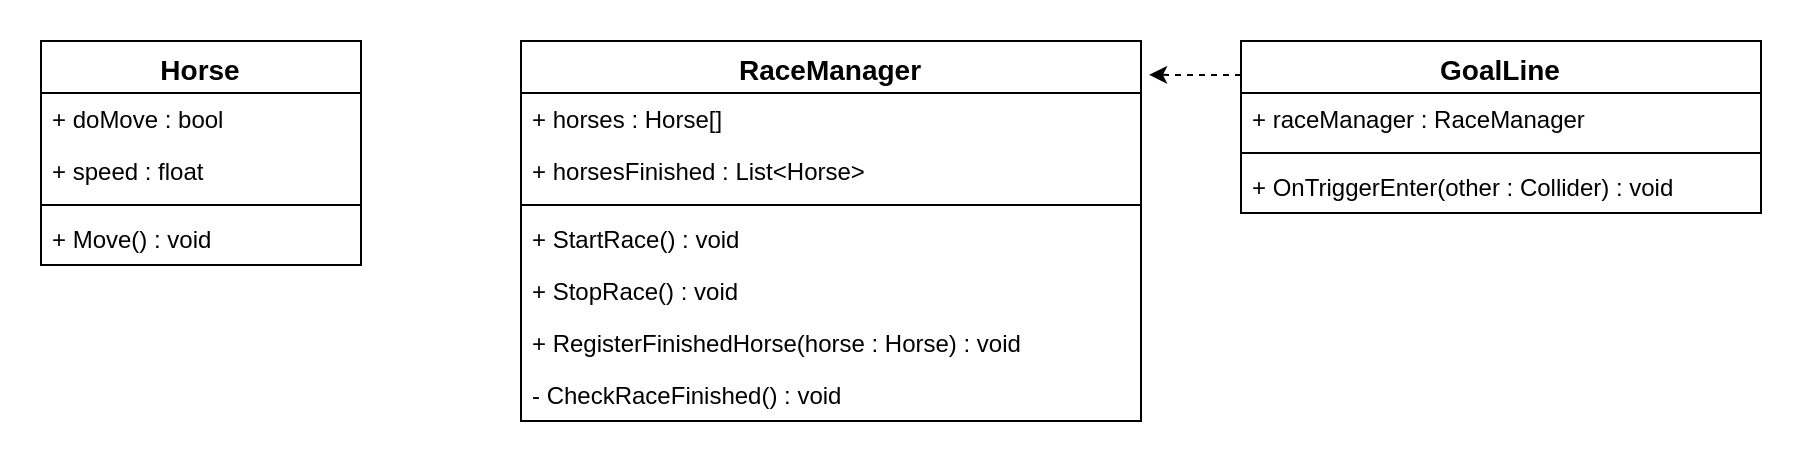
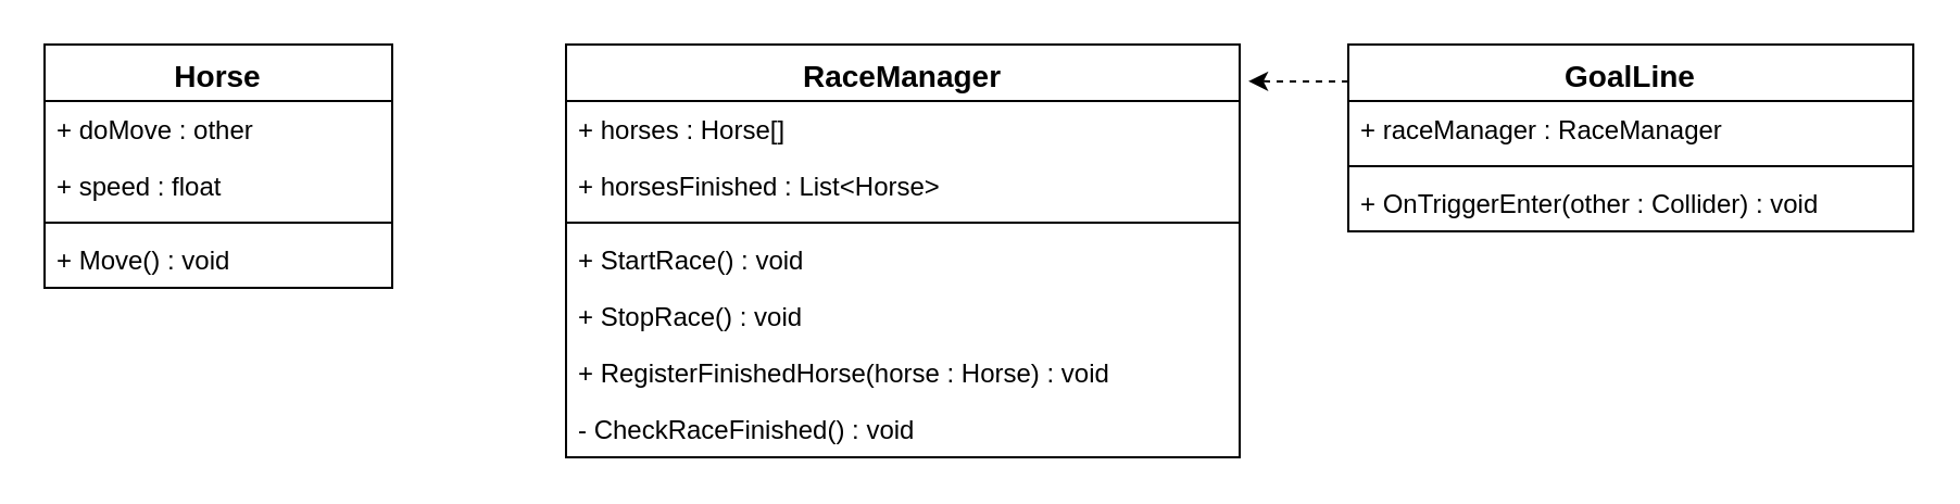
  <mxCell id="0" />
  <mxCell id="1" parent="0" />
  <mxCell id="2" value="Horse" style="swimlane;fontStyle=1;align=center;verticalAlign=top;childLayout=stackLayout;horizontal=1;startSize=26;horizontalStack=0;resizeParent=1;resizeParentMax=0;resizeLast=0;collapsible=1;marginBottom=0;fontSize=14;" vertex="1" parent="1"><mxGeometry x="20" y="20" width="160" height="112" as="geometry" /></mxCell>
- <mxCell id="3" value="+ doMove : bool" style="text;strokeColor=none;fillColor=none;align=left;verticalAlign=top;spacingLeft=4;spacingRight=4;overflow=hidden;rotatable=0;points=[[0,0.5],[1,0.5]];portConstraint=eastwest;" vertex="1" parent="2"><mxGeometry y="26" width="160" height="26" as="geometry" /></mxCell>
+ <mxCell id="3" value="+ doMove : other" style="text;strokeColor=none;fillColor=none;align=left;verticalAlign=top;spacingLeft=4;spacingRight=4;overflow=hidden;rotatable=0;points=[[0,0.5],[1,0.5]];portConstraint=eastwest;" vertex="1" parent="2"><mxGeometry y="26" width="160" height="26" as="geometry" /></mxCell>
  <mxCell id="4" value="+ speed : float" style="text;strokeColor=none;fillColor=none;align=left;verticalAlign=top;spacingLeft=4;spacingRight=4;overflow=hidden;rotatable=0;points=[[0,0.5],[1,0.5]];portConstraint=eastwest;" vertex="1" parent="2"><mxGeometry y="52" width="160" height="26" as="geometry" /></mxCell>
  <mxCell id="5" value="" style="line;strokeWidth=1;fillColor=none;align=left;verticalAlign=middle;spacingTop=-1;spacingLeft=3;spacingRight=3;rotatable=0;labelPosition=right;points=[];portConstraint=eastwest;strokeColor=inherit;" vertex="1" parent="2"><mxGeometry y="78" width="160" height="8" as="geometry" /></mxCell>
  <mxCell id="6" value="+ Move() : void" style="text;strokeColor=none;fillColor=none;align=left;verticalAlign=top;spacingLeft=4;spacingRight=4;overflow=hidden;rotatable=0;points=[[0,0.5],[1,0.5]];portConstraint=eastwest;" vertex="1" parent="2"><mxGeometry y="86" width="160" height="26" as="geometry" /></mxCell>
  <mxCell id="7" value="RaceManager" style="swimlane;fontStyle=1;align=center;verticalAlign=top;childLayout=stackLayout;horizontal=1;startSize=26;horizontalStack=0;resizeParent=1;resizeParentMax=0;resizeLast=0;collapsible=1;marginBottom=0;fontSize=14;" vertex="1" parent="1"><mxGeometry x="260" y="20" width="310" height="190" as="geometry" /></mxCell>
  <mxCell id="8" value="+ horses : Horse[]" style="text;strokeColor=none;fillColor=none;align=left;verticalAlign=top;spacingLeft=4;spacingRight=4;overflow=hidden;rotatable=0;points=[[0,0.5],[1,0.5]];portConstraint=eastwest;" vertex="1" parent="7"><mxGeometry y="26" width="310" height="26" as="geometry" /></mxCell>
  <mxCell id="9" value="+ horsesFinished : List&lt;Horse&gt;" style="text;strokeColor=none;fillColor=none;align=left;verticalAlign=top;spacingLeft=4;spacingRight=4;overflow=hidden;rotatable=0;points=[[0,0.5],[1,0.5]];portConstraint=eastwest;" vertex="1" parent="7"><mxGeometry y="52" width="310" height="26" as="geometry" /></mxCell>
  <mxCell id="10" value="" style="line;strokeWidth=1;fillColor=none;align=left;verticalAlign=middle;spacingTop=-1;spacingLeft=3;spacingRight=3;rotatable=0;labelPosition=right;points=[];portConstraint=eastwest;strokeColor=inherit;" vertex="1" parent="7"><mxGeometry y="78" width="310" height="8" as="geometry" /></mxCell>
  <mxCell id="11" value="+ StartRace() : void" style="text;strokeColor=none;fillColor=none;align=left;verticalAlign=top;spacingLeft=4;spacingRight=4;overflow=hidden;rotatable=0;points=[[0,0.5],[1,0.5]];portConstraint=eastwest;" vertex="1" parent="7"><mxGeometry y="86" width="310" height="26" as="geometry" /></mxCell>
  <mxCell id="12" value="+ StopRace() : void" style="text;strokeColor=none;fillColor=none;align=left;verticalAlign=top;spacingLeft=4;spacingRight=4;overflow=hidden;rotatable=0;points=[[0,0.5],[1,0.5]];portConstraint=eastwest;" vertex="1" parent="7"><mxGeometry y="112" width="310" height="26" as="geometry" /></mxCell>
  <mxCell id="13" value="+ RegisterFinishedHorse(horse : Horse) : void" style="text;strokeColor=none;fillColor=none;align=left;verticalAlign=top;spacingLeft=4;spacingRight=4;overflow=hidden;rotatable=0;points=[[0,0.5],[1,0.5]];portConstraint=eastwest;" vertex="1" parent="7"><mxGeometry y="138" width="310" height="26" as="geometry" /></mxCell>
  <mxCell id="14" value="- CheckRaceFinished() : void" style="text;strokeColor=none;fillColor=none;align=left;verticalAlign=top;spacingLeft=4;spacingRight=4;overflow=hidden;rotatable=0;points=[[0,0.5],[1,0.5]];portConstraint=eastwest;" vertex="1" parent="7"><mxGeometry y="164" width="310" height="26" as="geometry" /></mxCell>
  <mxCell id="15" style="edgeStyle=orthogonalEdgeStyle;rounded=0;orthogonalLoop=1;jettySize=auto;html=1;entryX=1.013;entryY=0.089;entryDx=0;entryDy=0;entryPerimeter=0;fontSize=14;dashed=1;" edge="1" parent="1" source="16" target="7"><mxGeometry relative="1" as="geometry"><Array as="points"><mxPoint x="610" y="37" /><mxPoint x="610" y="37" /></Array></mxGeometry></mxCell>
  <mxCell id="16" value="GoalLine" style="swimlane;fontStyle=1;align=center;verticalAlign=top;childLayout=stackLayout;horizontal=1;startSize=26;horizontalStack=0;resizeParent=1;resizeParentMax=0;resizeLast=0;collapsible=1;marginBottom=0;fontSize=14;" vertex="1" parent="1"><mxGeometry x="620" y="20" width="260" height="86" as="geometry" /></mxCell>
  <mxCell id="17" value="+ raceManager : RaceManager" style="text;strokeColor=none;fillColor=none;align=left;verticalAlign=top;spacingLeft=4;spacingRight=4;overflow=hidden;rotatable=0;points=[[0,0.5],[1,0.5]];portConstraint=eastwest;" vertex="1" parent="16"><mxGeometry y="26" width="260" height="26" as="geometry" /></mxCell>
  <mxCell id="18" value="" style="line;strokeWidth=1;fillColor=none;align=left;verticalAlign=middle;spacingTop=-1;spacingLeft=3;spacingRight=3;rotatable=0;labelPosition=right;points=[];portConstraint=eastwest;strokeColor=inherit;" vertex="1" parent="16"><mxGeometry y="52" width="260" height="8" as="geometry" /></mxCell>
  <mxCell id="19" value="+ OnTriggerEnter(other : Collider) : void" style="text;strokeColor=none;fillColor=none;align=left;verticalAlign=top;spacingLeft=4;spacingRight=4;overflow=hidden;rotatable=0;points=[[0,0.5],[1,0.5]];portConstraint=eastwest;" vertex="1" parent="16"><mxGeometry y="60" width="260" height="26" as="geometry" /></mxCell>
